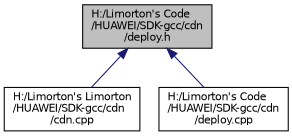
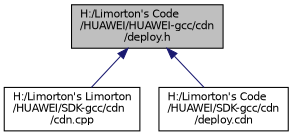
  digraph {
    node [color=black fillcolor=white fontname=Helvetica fontsize=10 shape=record style=filled]
    edge [color=midnightblue dir=back fontname=Helvetica fontsize=10 labelfontname=Helvetica labelfontsize=10 style=solid]
-   n1 [fillcolor=grey75 fontcolor=black height=0.2 label="H:/Limorton's Code\l/HUAWEI/SDK-gcc/cdn\l/deploy.h" width=0.4]
+   n1 [fillcolor=grey75 fontcolor=black height=0.2 label="H:/Limorton's Code\l/HUAWEI/HUAWEI-gcc/cdn\l/deploy.h" width=0.4]
    n2 [height=0.2 label="H:/Limorton's Limorton\l/HUAWEI/SDK-gcc/cdn\l/cdn.cpp" width=0.4]
-   n3 [height=0.2 label="H:/Limorton's Code\l/HUAWEI/SDK-gcc/cdn\l/deploy.cpp" width=0.4]
+   n3 [height=0.2 label="H:/Limorton's Code\l/HUAWEI/SDK-gcc/cdn\l/deploy.cdn" width=0.4]
    n1 -> n2
    n1 -> n3
  }
